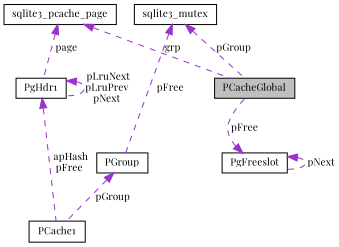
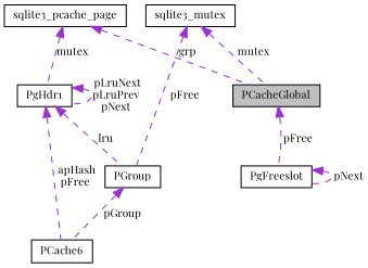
  digraph {
    fontname="Playfair Display"
    node [color=black fillcolor=white fontname="Playfair Display" fontsize=10 shape=record style=filled]
    edge [color=darkorchid3 dir=back fontname="Playfair Display" fontsize=10 labelfontname=Helvetica labelfontsize=10 style=dashed]
    n1 [fillcolor=grey75 fontcolor=black height=0.2 label=PCacheGlobal width=0.4]
    n2 [height=0.2 label=PGroup width=0.4]
-   n3 [height=0.2 label=PCache1 width=0.4]
+   n3 [height=0.2 label=PCache6 width=0.4]
    n4 [height=0.2 label=sqlite3_mutex width=0.4]
    n5 [height=0.2 label=PgHdr1 width=0.4]
    n6 [height=0.2 label=sqlite3_pcache_page width=0.4]
    n7 [height=0.2 label=PgFreeslot width=0.4]
    n2 -> n3 [label=" pGroup"]
-   n4 -> n1 [label=" pGroup"]
+   n4 -> n1 [label=" mutex"]
    n4 -> n2 [label=" pFree"]
+   n5 -> n2 [label=" lru"]
    n5 -> n3 [label=" apHash\npFree"]
    n5 -> n5 [label=" pLruNext\npLruPrev\npNext"]
    n6 -> n1 [label=" grp"]
-   n6 -> n5 [label=" page"]
-   n7 -> n1 [label=" pFree"]
+   n6 -> n5 [label=" mutex"]
+   n1 -> n7 [label=" pFree"]
    n7 -> n7 [label=" pNext"]
  }
